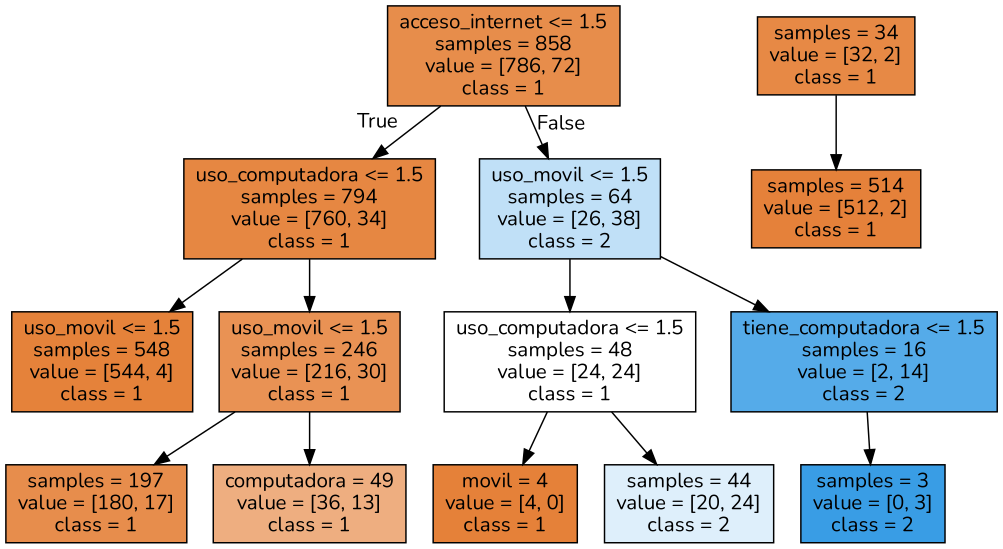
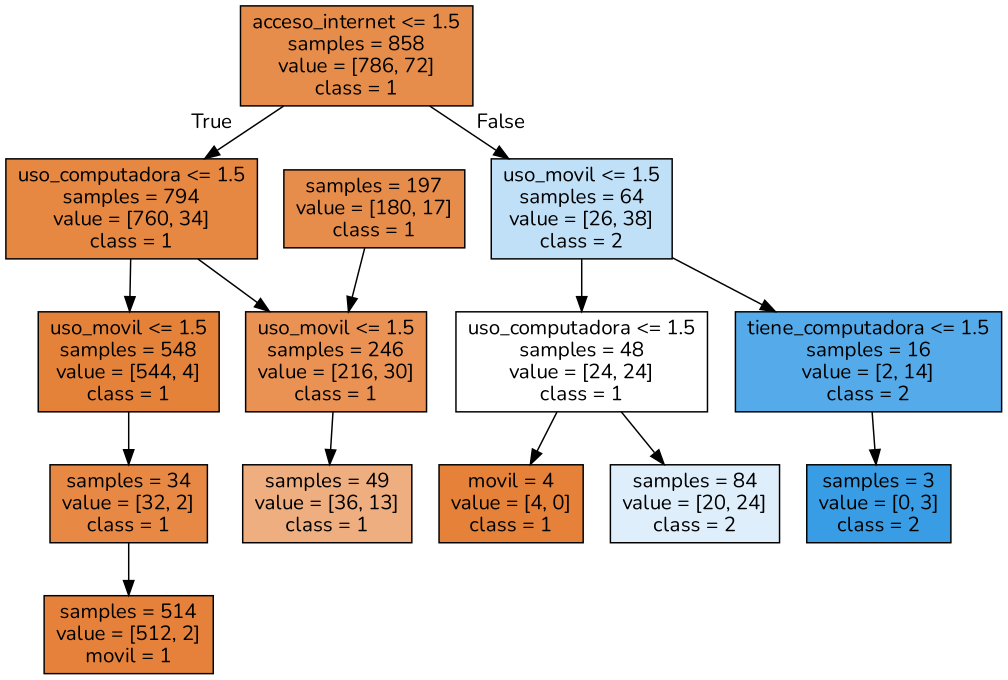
  digraph {
    fontname=Nunito
    node [color=black fontname=Nunito shape=box style=filled]
    edge [fontname=Nunito]
    n1 [fillcolor="#e78d4b" label="acceso_internet <= 1.5\nsamples = 858\nvalue = [786, 72]\nclass = 1"]
    n2 [fillcolor="#e68742" label="uso_computadora <= 1.5\nsamples = 794\nvalue = [760, 34]\nclass = 1"]
    n3 [fillcolor="#c0e0f7" label="uso_movil <= 1.5\nsamples = 64\nvalue = [26, 38]\nclass = 2"]
    n4 [fillcolor="#e5823a" label="uso_movil <= 1.5\nsamples = 548\nvalue = [544, 4]\nclass = 1"]
    n5 [fillcolor="#e99254" label="uso_movil <= 1.5\nsamples = 246\nvalue = [216, 30]\nclass = 1"]
    n6 [fillcolor="#ffffff" label="uso_computadora <= 1.5\nsamples = 48\nvalue = [24, 24]\nclass = 1"]
    n7 [fillcolor="#55abe9" label="tiene_computadora <= 1.5\nsamples = 16\nvalue = [2, 14]\nclass = 2"]
    n8 [fillcolor="#e78945" label="samples = 34\nvalue = [32, 2]\nclass = 1"]
    n9 [fillcolor="#e78d4c" label="samples = 197\nvalue = [180, 17]\nclass = 1"]
-   n10 [fillcolor="#eeae80" label="computadora = 49\nvalue = [36, 13]\nclass = 1"]
-   n11 [fillcolor="#e5813a" label="samples = 514\nvalue = [512, 2]\nclass = 1"]
+   n10 [fillcolor="#eeae80" label="samples = 49\nvalue = [36, 13]\nclass = 1"]
+   n11 [fillcolor="#e5813a" label="samples = 514\nvalue = [512, 2]\nmovil = 1"]
    n12 [fillcolor="#e58139" label="movil = 4\nvalue = [4, 0]\nclass = 1"]
-   n13 [fillcolor="#deeffb" label="samples = 44\nvalue = [20, 24]\nclass = 2"]
+   n13 [fillcolor="#deeffb" label="samples = 84\nvalue = [20, 24]\nclass = 2"]
    n14 [fillcolor="#399de5" label="samples = 3\nvalue = [0, 3]\nclass = 2"]
    n1 -> n2 [headlabel=True labelangle=45 labeldistance=2.5]
    n1 -> n3 [headlabel=False labelangle=-45 labeldistance=2.5]
    n2 -> n4
    n2 -> n5
    n3 -> n6
    n3 -> n7
-   n5 -> n9
+   n4 -> n8
+   n9 -> n5
    n5 -> n10
    n6 -> n12
    n6 -> n13
    n7 -> n14
    n8 -> n11
  }
